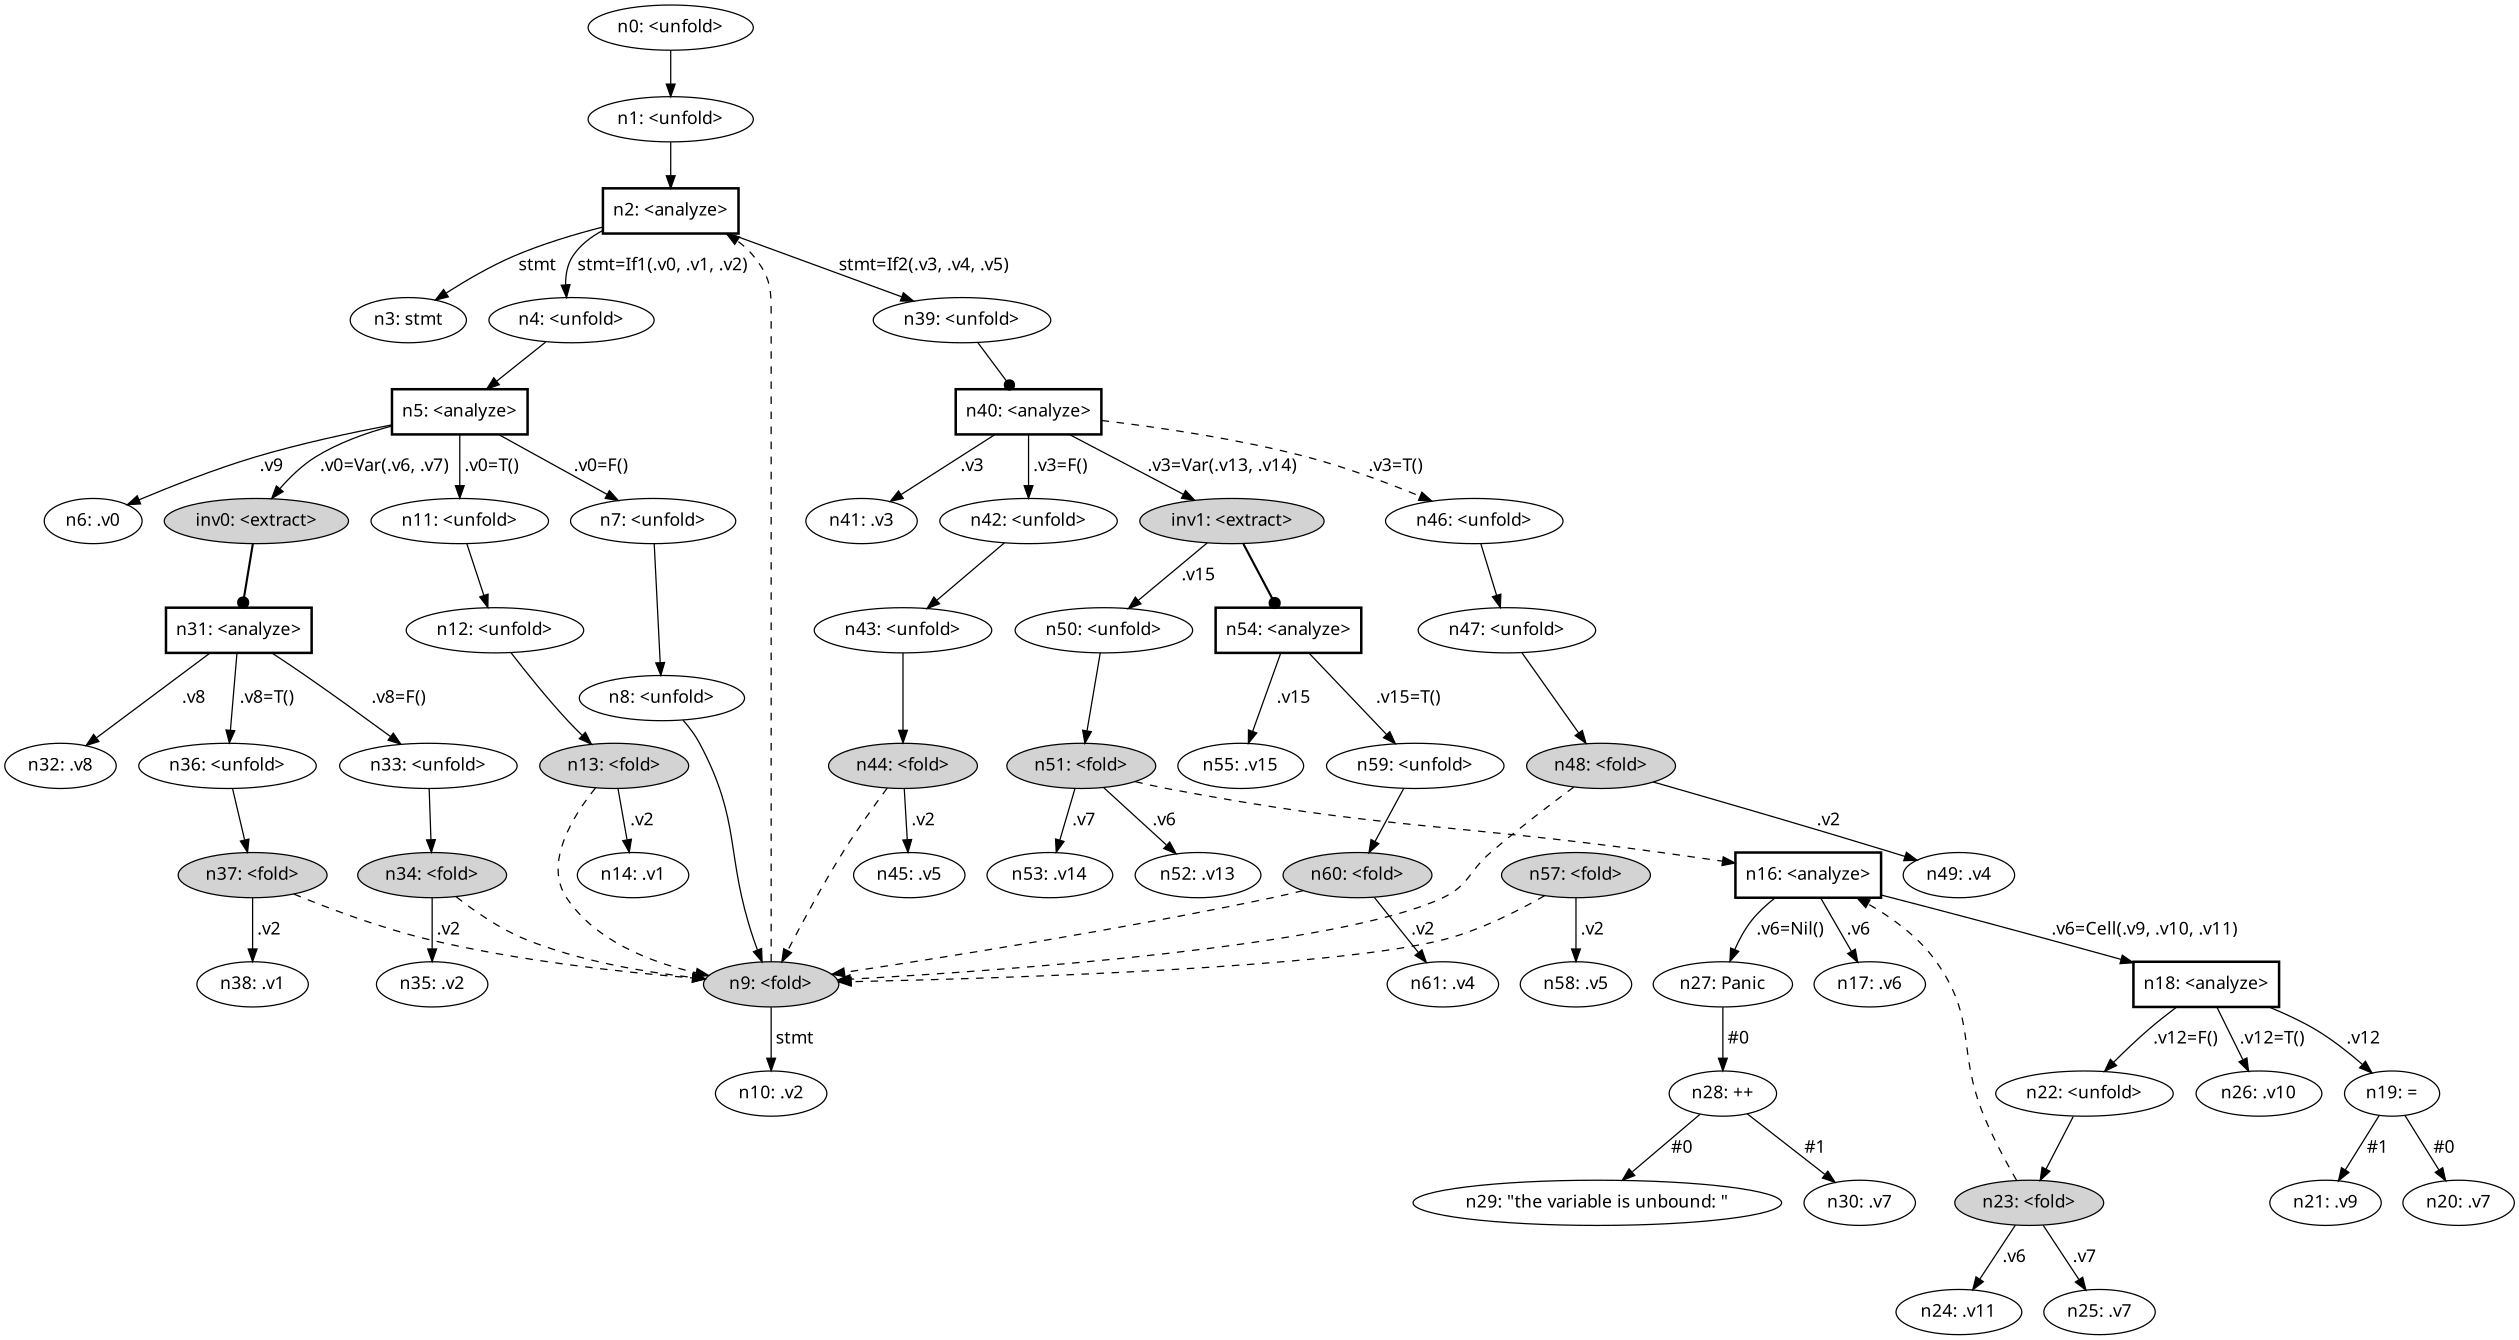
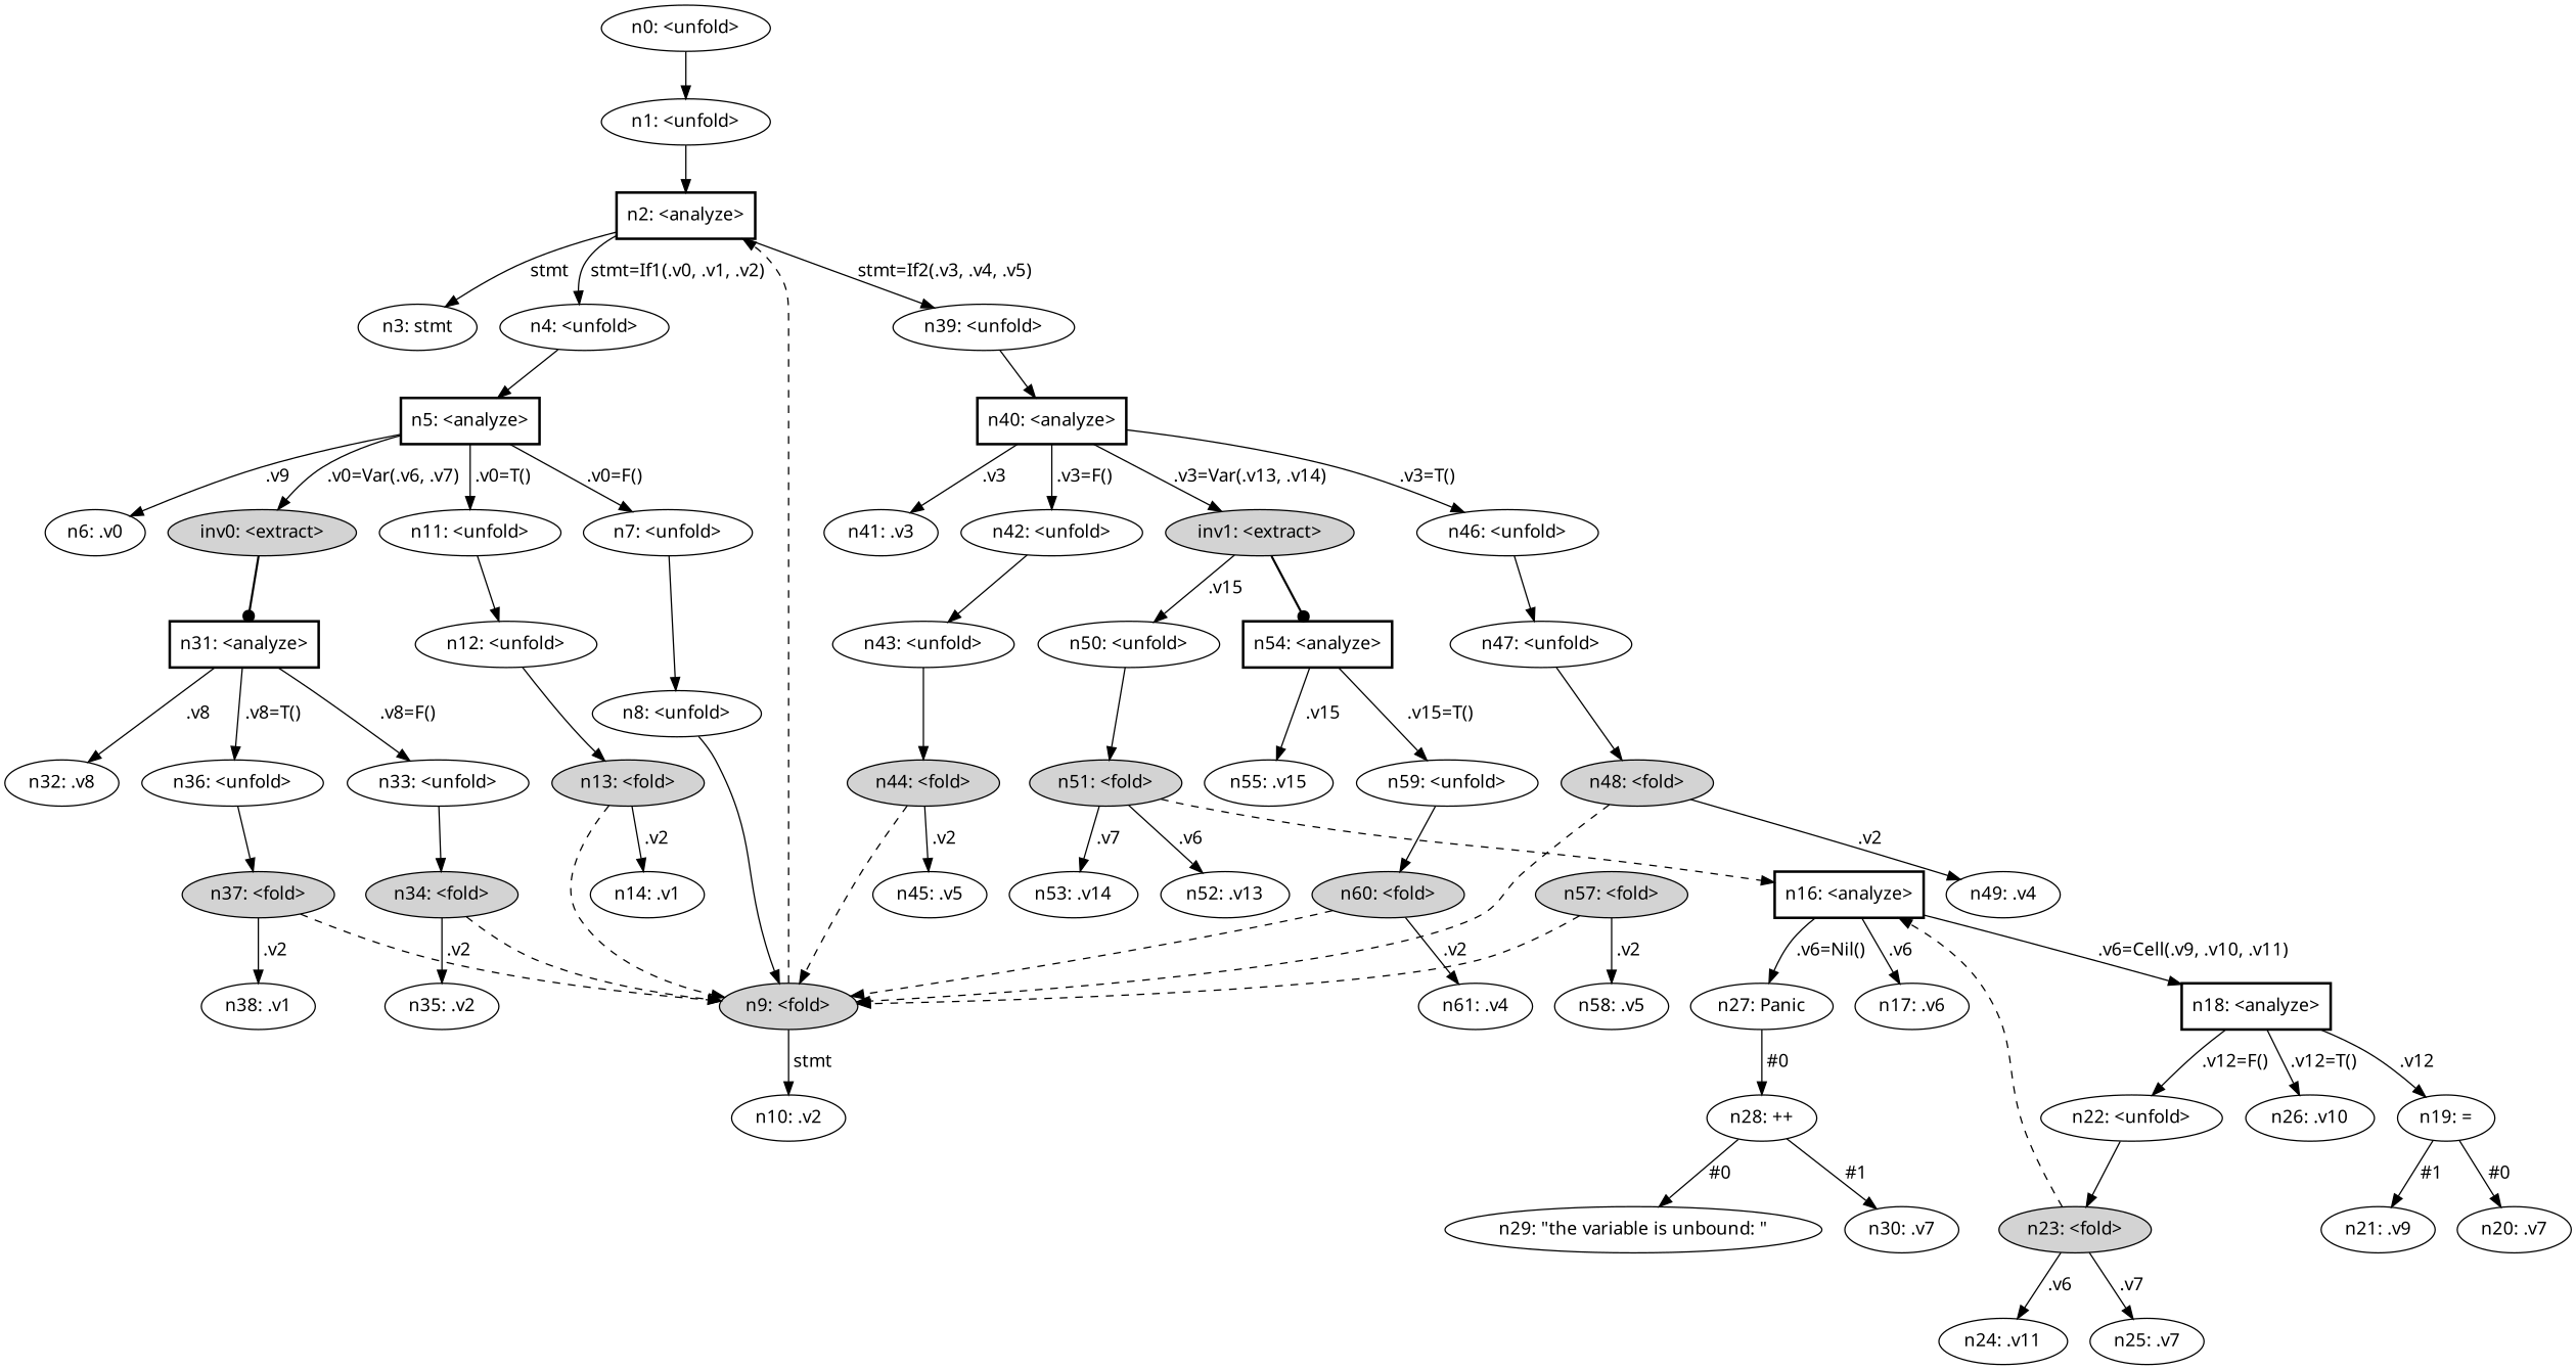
  digraph {
    node [fontname="bold helvetica"]
    edge [fontname="bold helvetica"]
    n1 [label="n0: <unfold>"]
    n2 [label="n1: <unfold>"]
    n3 [label="n2: <analyze>" shape=box style=bold]
    n4 [label="n3: stmt"]
    n5 [label="n4: <unfold>"]
    n6 [label="n39: <unfold>"]
    n7 [label="n5: <analyze>" shape=box style=bold]
    n8 [label="n40: <analyze>" shape=box style=bold]
    n9 [label="n6: .v0"]
    n10 [label="n7: <unfold>"]
    n11 [label="n11: <unfold>"]
    n12 [label="inv0: <extract>" style=filled]
    n13 [label="n8: <unfold>"]
    n14 [label="n12: <unfold>"]
    n15 [label="n31: <analyze>" shape=box style=bold]
    n16 [label="n9: <fold>" style=filled]
    n17 [label="n10: .v2"]
    n18 [label="n13: <fold>" style=filled]
    n19 [label="n14: .v1"]
    n20 [label="n32: .v8"]
    n21 [label="n33: <unfold>"]
    n22 [label="n36: <unfold>"]
    n23 [label="n16: <analyze>" shape=box style=bold]
    n24 [label="n17: .v6"]
    n25 [label="n18: <analyze>" shape=box style=bold]
    n26 [label="n27: Panic"]
    n27 [label="n19: ="]
    n28 [label="n22: <unfold>"]
    n29 [label="n26: .v10"]
    n30 [label="n28: ++"]
    n31 [label="n20: .v7"]
    n32 [label="n21: .v9"]
    n33 [label="n23: <fold>" style=filled]
    n34 [label="n24: .v11"]
    n35 [label="n25: .v7"]
    n36 [label="n29: \"the variable is unbound: \""]
    n37 [label="n30: .v7"]
    n38 [label="n34: <fold>" style=filled]
    n39 [label="n37: <fold>" style=filled]
    n40 [label="n35: .v2"]
    n41 [label="n38: .v1"]
    n42 [label="n41: .v3"]
    n43 [label="n42: <unfold>"]
    n44 [label="n46: <unfold>"]
    n45 [label="inv1: <extract>" style=filled]
    n46 [label="n43: <unfold>"]
    n47 [label="n47: <unfold>"]
    n48 [label="n50: <unfold>"]
    n49 [label="n54: <analyze>" shape=box style=bold]
    n50 [label="n44: <fold>" style=filled]
    n51 [label="n45: .v5"]
    n52 [label="n48: <fold>" style=filled]
    n53 [label="n49: .v4"]
    n54 [label="n51: <fold>" style=filled]
    n55 [label="n55: .v15"]
    n56 [label="n59: <unfold>"]
    n57 [label="n52: .v13"]
    n58 [label="n53: .v14"]
    n59 [label="n60: <fold>" style=filled]
    n60 [label="n57: <fold>" style=filled]
    n61 [label="n58: .v5"]
    n62 [label="n61: .v4"]
    n1 -> n2
    n2 -> n3
    n3 -> n4 [label=" stmt "]
    n3 -> n5 [label=" stmt=If1(.v0, .v1, .v2) "]
    n3 -> n6 [label=" stmt=If2(.v3, .v4, .v5) "]
    n5 -> n7
-   n6 -> n8 [arrowhead=dot]
+   n6 -> n8
    n7 -> n9 [label=" .v9 "]
    n7 -> n10 [label=" .v0=F() "]
    n7 -> n11 [label=" .v0=T() "]
    n7 -> n12 [label=" .v0=Var(.v6, .v7) "]
    n8 -> n42 [label=" .v3 "]
    n8 -> n43 [label=" .v3=F() "]
-   n8 -> n44 [label=" .v3=T() " style=dashed]
+   n8 -> n44 [label=" .v3=T() "]
    n8 -> n45 [label=" .v3=Var(.v13, .v14) "]
    n10 -> n13
    n11 -> n14
    n12 -> n15 [arrowhead=dot penwidth=1.7]
    n13 -> n16
    n14 -> n18
    n15 -> n20 [label=" .v8 "]
    n15 -> n21 [label=" .v8=F() "]
    n15 -> n22 [label=" .v8=T() "]
    n16 -> n3 [style=dashed]
    n16 -> n17 [label=" stmt "]
    n18 -> n16 [style=dashed]
    n18 -> n19 [label=" .v2 "]
    n21 -> n38
    n22 -> n39
    n23 -> n24 [label=" .v6 "]
    n23 -> n25 [label=" .v6=Cell(.v9, .v10, .v11) "]
    n23 -> n26 [label=" .v6=Nil() "]
    n25 -> n27 [label=" .v12 "]
    n25 -> n28 [label=" .v12=F() "]
    n25 -> n29 [label=" .v12=T() "]
    n26 -> n30 [label=" #0 "]
    n27 -> n31 [label=" #0 "]
    n27 -> n32 [label=" #1 "]
    n28 -> n33
    n30 -> n36 [label=" #0 "]
    n30 -> n37 [label=" #1 "]
    n33 -> n23 [style=dashed]
    n33 -> n34 [label=" .v6 "]
    n33 -> n35 [label=" .v7 "]
    n38 -> n16 [style=dashed]
    n38 -> n40 [label=" .v2 "]
    n39 -> n16 [style=dashed]
    n39 -> n41 [label=" .v2 "]
    n43 -> n46
    n44 -> n47
    n45 -> n48 [label=" .v15 "]
    n45 -> n49 [arrowhead=dot penwidth=1.7]
    n46 -> n50
    n47 -> n52
    n48 -> n54
    n49 -> n55 [label=" .v15 "]
    n49 -> n56 [label=" .v15=T() "]
    n50 -> n16 [style=dashed]
    n50 -> n51 [label=" .v2 "]
    n52 -> n16 [style=dashed]
    n52 -> n53 [label=" .v2 "]
    n54 -> n23 [style=dashed]
    n54 -> n57 [label=" .v6 "]
    n54 -> n58 [label=" .v7 "]
    n56 -> n59
    n59 -> n16 [style=dashed]
    n59 -> n62 [label=" .v2 "]
    n60 -> n16 [style=dashed]
    n60 -> n61 [label=" .v2 "]
  }
